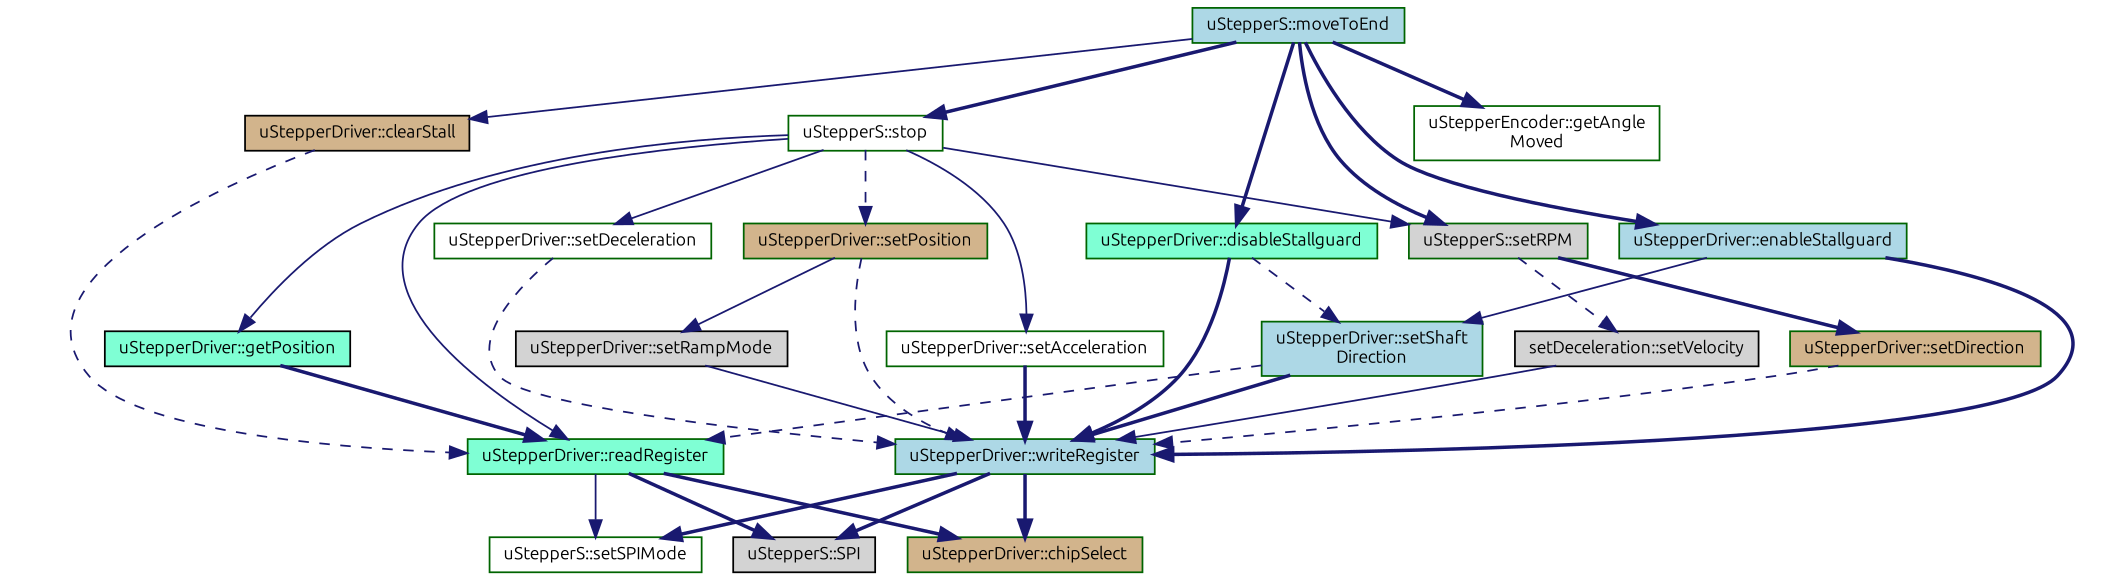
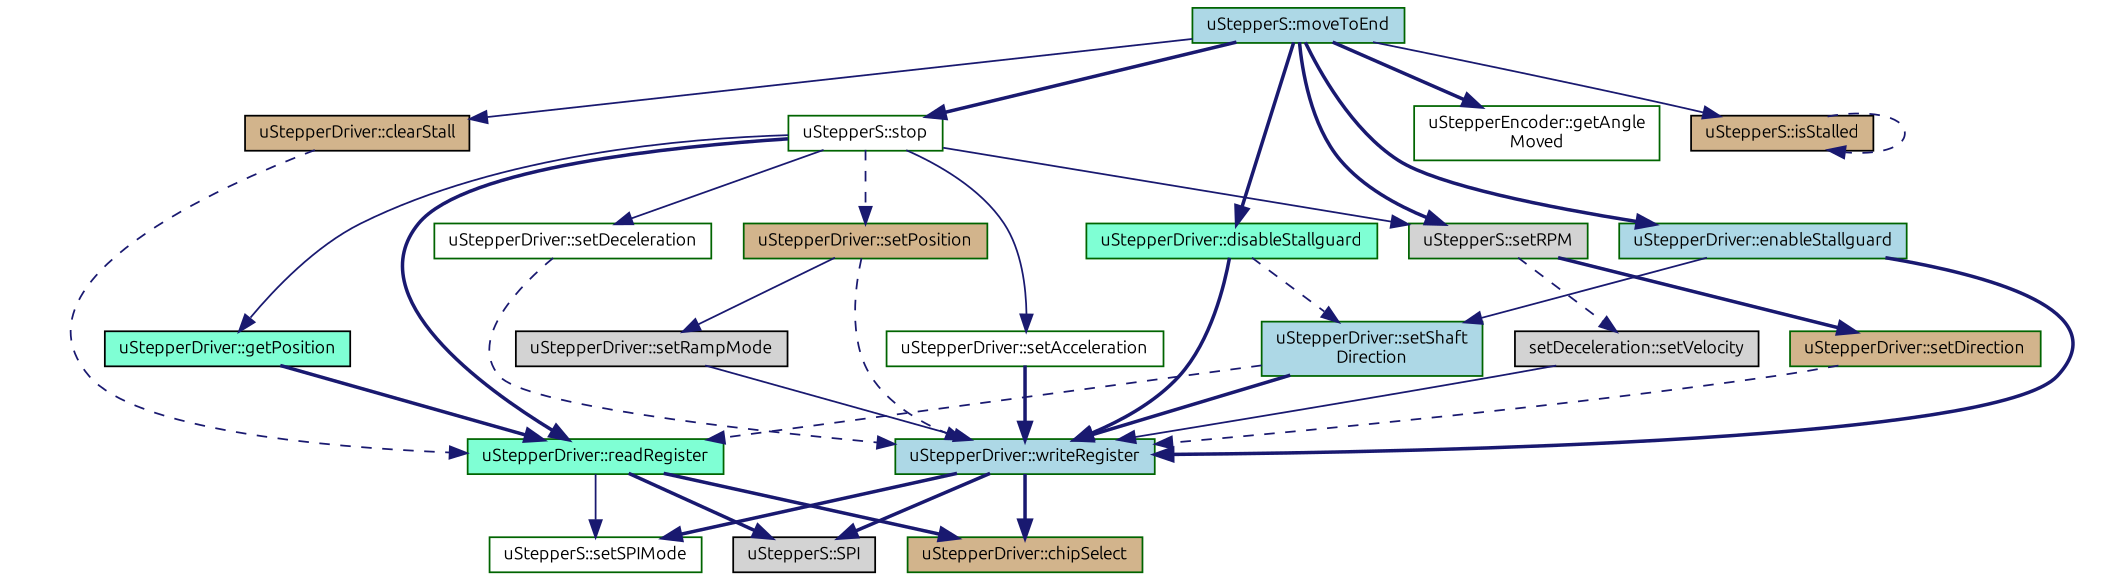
  digraph {
    fontname=Ubuntu
    rankdir=TB
    node [color=darkgreen fillcolor=tan fontname=Ubuntu fontsize=10 shape=record style=filled]
    edge [color=midnightblue fontname=Ubuntu fontsize=10 labelfontname=Helvetica labelfontsize=10 style=bold]
    n1 [fillcolor=lightblue fontcolor=black height=0.2 label="uStepperS::moveToEnd" width=0.4]
    n2 [color=black height=0.2 label="uStepperDriver::clearStall" width=0.4]
    n3 [fillcolor=aquamarine height=0.2 label="uStepperDriver::disableStallguard" width=0.4]
    n4 [fillcolor=lightblue height=0.2 label="uStepperDriver::enableStallguard" width=0.4]
    n5 [fillcolor=white height=0.2 label="uStepperEncoder::getAngle\lMoved" width=0.4]
+   n6 [color=black height=0.2 label="uStepperS::isStalled" width=0.4]
    n7 [fillcolor=lightgrey height=0.2 label="uStepperS::setRPM" width=0.4]
    n8 [fillcolor=white height=0.2 label="uStepperS::stop" width=0.4]
    n9 [fillcolor=aquamarine height=0.2 label="uStepperDriver::readRegister" width=0.4]
    n10 [fillcolor=lightblue height=0.2 label="uStepperDriver::setShaft\lDirection" width=0.4]
    n11 [fillcolor=lightblue height=0.2 label="uStepperDriver::writeRegister" width=0.4]
    n12 [height=0.2 label="uStepperDriver::setDirection" width=0.4]
    n13 [color=black fillcolor=lightgrey height=0.2 label="setDeceleration::setVelocity" width=0.4]
    n14 [color=black fillcolor=aquamarine height=0.2 label="uStepperDriver::getPosition" width=0.4]
    n15 [fillcolor=white height=0.2 label="uStepperDriver::setAcceleration" width=0.4]
    n16 [fillcolor=white height=0.2 label="uStepperDriver::setDeceleration" width=0.4]
    n17 [height=0.2 label="uStepperDriver::setPosition" width=0.4]
    n18 [height=0.2 label="uStepperDriver::chipSelect" width=0.4]
    n19 [fillcolor=white height=0.2 label="uStepperS::setSPIMode" width=0.4]
    n20 [color=black fillcolor=lightgrey height=0.2 label="uStepperS::SPI" width=0.4]
    n21 [color=black fillcolor=lightgrey height=0.2 label="uStepperDriver::setRampMode" width=0.4]
    n1 -> n2 [style=solid]
    n1 -> n3
    n1 -> n4
    n1 -> n5
+   n1 -> n6 [style=solid]
    n1 -> n7
    n1 -> n8
    n2 -> n9 [style=dashed]
    n3 -> n10 [style=dashed]
    n3 -> n11
    n4 -> n10 [style=solid]
    n4 -> n11
+   n6 -> n6 [style=dashed]
    n7 -> n12
    n7 -> n13 [style=dashed]
    n8 -> n7 [style=solid]
-   n8 -> n9 [style=solid]
+   n8 -> n9
    n8 -> n14 [style=solid]
    n8 -> n15 [style=solid]
    n8 -> n16 [style=solid]
    n8 -> n17 [style=dashed]
    n9 -> n18
    n9 -> n19 [style=solid]
    n9 -> n20
    n10 -> n9 [style=dashed]
    n10 -> n11
    n11 -> n18
    n11 -> n19
    n11 -> n20
    n12 -> n11 [style=dashed]
    n13 -> n11 [style=solid]
    n14 -> n9
    n15 -> n11
    n16 -> n11 [style=dashed]
    n17 -> n11 [style=dashed]
    n17 -> n21 [style=solid]
    n21 -> n11 [style=solid]
  }
